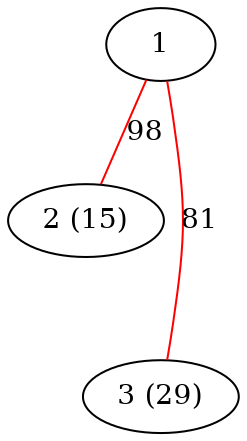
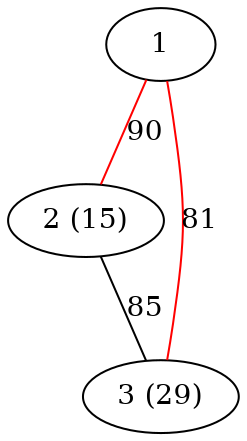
  graph {
    edge [color=red]
    n1 [label="2 (15)"]
    n2 [label="3 (29)"]
    1
-   1 -- n1 [label=98]
+   n1 -- n2 [color=black label=85]
+   1 -- n1 [label=90]
    1 -- n2 [label=81]
  }
